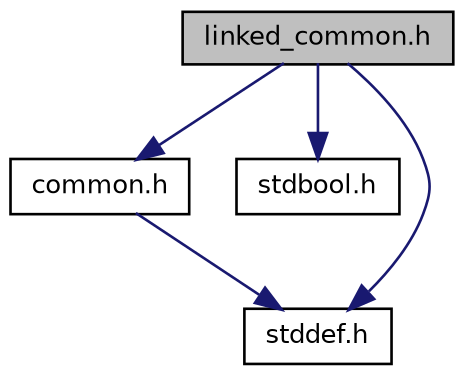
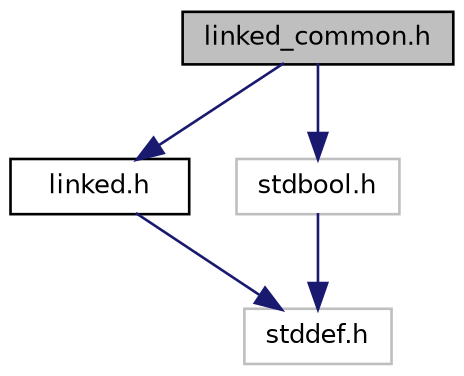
  digraph {
    node [color=black fillcolor=white fontname=Helvetica fontsize=10 shape=record style=filled]
    edge [color=midnightblue fontname=Helvetica fontsize=10 labelfontname=Helvetica labelfontsize=10 style=solid]
    n1 [fillcolor=grey75 fontcolor=black height=0.2 label="linked_common.h" width=0.4]
-   n2 [height=0.2 label="common.h" width=0.4]
-   n3 [height=0.2 label="stdbool.h" width=0.4]
-   n4 [height=0.2 label="stddef.h" width=0.4]
+   n2 [height=0.2 label="linked.h" width=0.4]
+   n3 [color=grey75 height=0.2 label="stdbool.h" width=0.4]
+   n4 [color=grey75 height=0.2 label="stddef.h" width=0.4]
    n1 -> n2
    n1 -> n3
-   n1 -> n4
+   n3 -> n4
    n2 -> n4
  }
